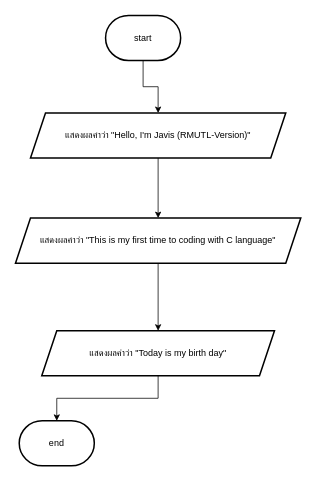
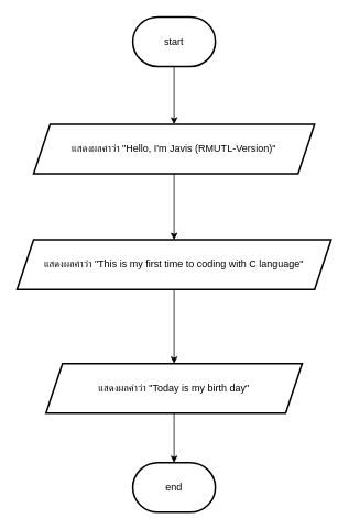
  <mxCell id="0" />
  <mxCell id="1" parent="0" />
  <mxCell id="2" value="" style="edgeStyle=orthogonalEdgeStyle;rounded=0;orthogonalLoop=1;jettySize=auto;html=1;" edge="1" parent="1" source="3" target="5"><mxGeometry relative="1" as="geometry" /></mxCell>
- <mxCell id="3" value="start" style="strokeWidth=2;html=1;shape=mxgraph.flowchart.terminator;whiteSpace=wrap;" vertex="1" parent="1"><mxGeometry x="140" y="20" width="100" height="60" as="geometry" /></mxCell>
+ <mxCell id="3" value="start" style="strokeWidth=2;html=1;shape=mxgraph.flowchart.terminator;whiteSpace=wrap;" vertex="1" parent="1"><mxGeometry x="160" y="20" width="100" height="60" as="geometry" /></mxCell>
  <mxCell id="4" value="" style="edgeStyle=orthogonalEdgeStyle;rounded=0;orthogonalLoop=1;jettySize=auto;html=1;" edge="1" parent="1" source="5" target="7"><mxGeometry relative="1" as="geometry" /></mxCell>
  <mxCell id="5" value="แสดงผลคำว่า &quot;Hello, I'm Javis (RMUTL-Version)&quot;" style="shape=parallelogram;perimeter=parallelogramPerimeter;whiteSpace=wrap;html=1;fixedSize=1;strokeWidth=2;" vertex="1" parent="1"><mxGeometry x="40" y="150" width="340" height="60" as="geometry" /></mxCell>
  <mxCell id="6" value="" style="edgeStyle=orthogonalEdgeStyle;rounded=0;orthogonalLoop=1;jettySize=auto;html=1;" edge="1" parent="1" source="7" target="9"><mxGeometry relative="1" as="geometry" /></mxCell>
  <mxCell id="7" value="แสดงผลคำว่า &quot;This is my first time to coding with C language&quot;" style="shape=parallelogram;perimeter=parallelogramPerimeter;whiteSpace=wrap;html=1;fixedSize=1;strokeWidth=2;" vertex="1" parent="1"><mxGeometry x="20" y="290" width="380" height="60" as="geometry" /></mxCell>
  <mxCell id="8" value="" style="edgeStyle=orthogonalEdgeStyle;rounded=0;orthogonalLoop=1;jettySize=auto;html=1;" edge="1" parent="1" source="9" target="10"><mxGeometry relative="1" as="geometry" /></mxCell>
  <mxCell id="9" value="แสดงผลคำว่า &quot;Today is my birth day&quot;" style="shape=parallelogram;perimeter=parallelogramPerimeter;whiteSpace=wrap;html=1;fixedSize=1;strokeWidth=2;" vertex="1" parent="1"><mxGeometry x="55" y="440" width="310" height="60" as="geometry" /></mxCell>
- <mxCell id="10" value="end" style="strokeWidth=2;html=1;shape=mxgraph.flowchart.terminator;whiteSpace=wrap;" vertex="1" parent="1"><mxGeometry x="25" y="560" width="100" height="60" as="geometry" /></mxCell>
+ <mxCell id="10" value="end" style="strokeWidth=2;html=1;shape=mxgraph.flowchart.terminator;whiteSpace=wrap;" vertex="1" parent="1"><mxGeometry x="160" y="560" width="100" height="60" as="geometry" /></mxCell>
